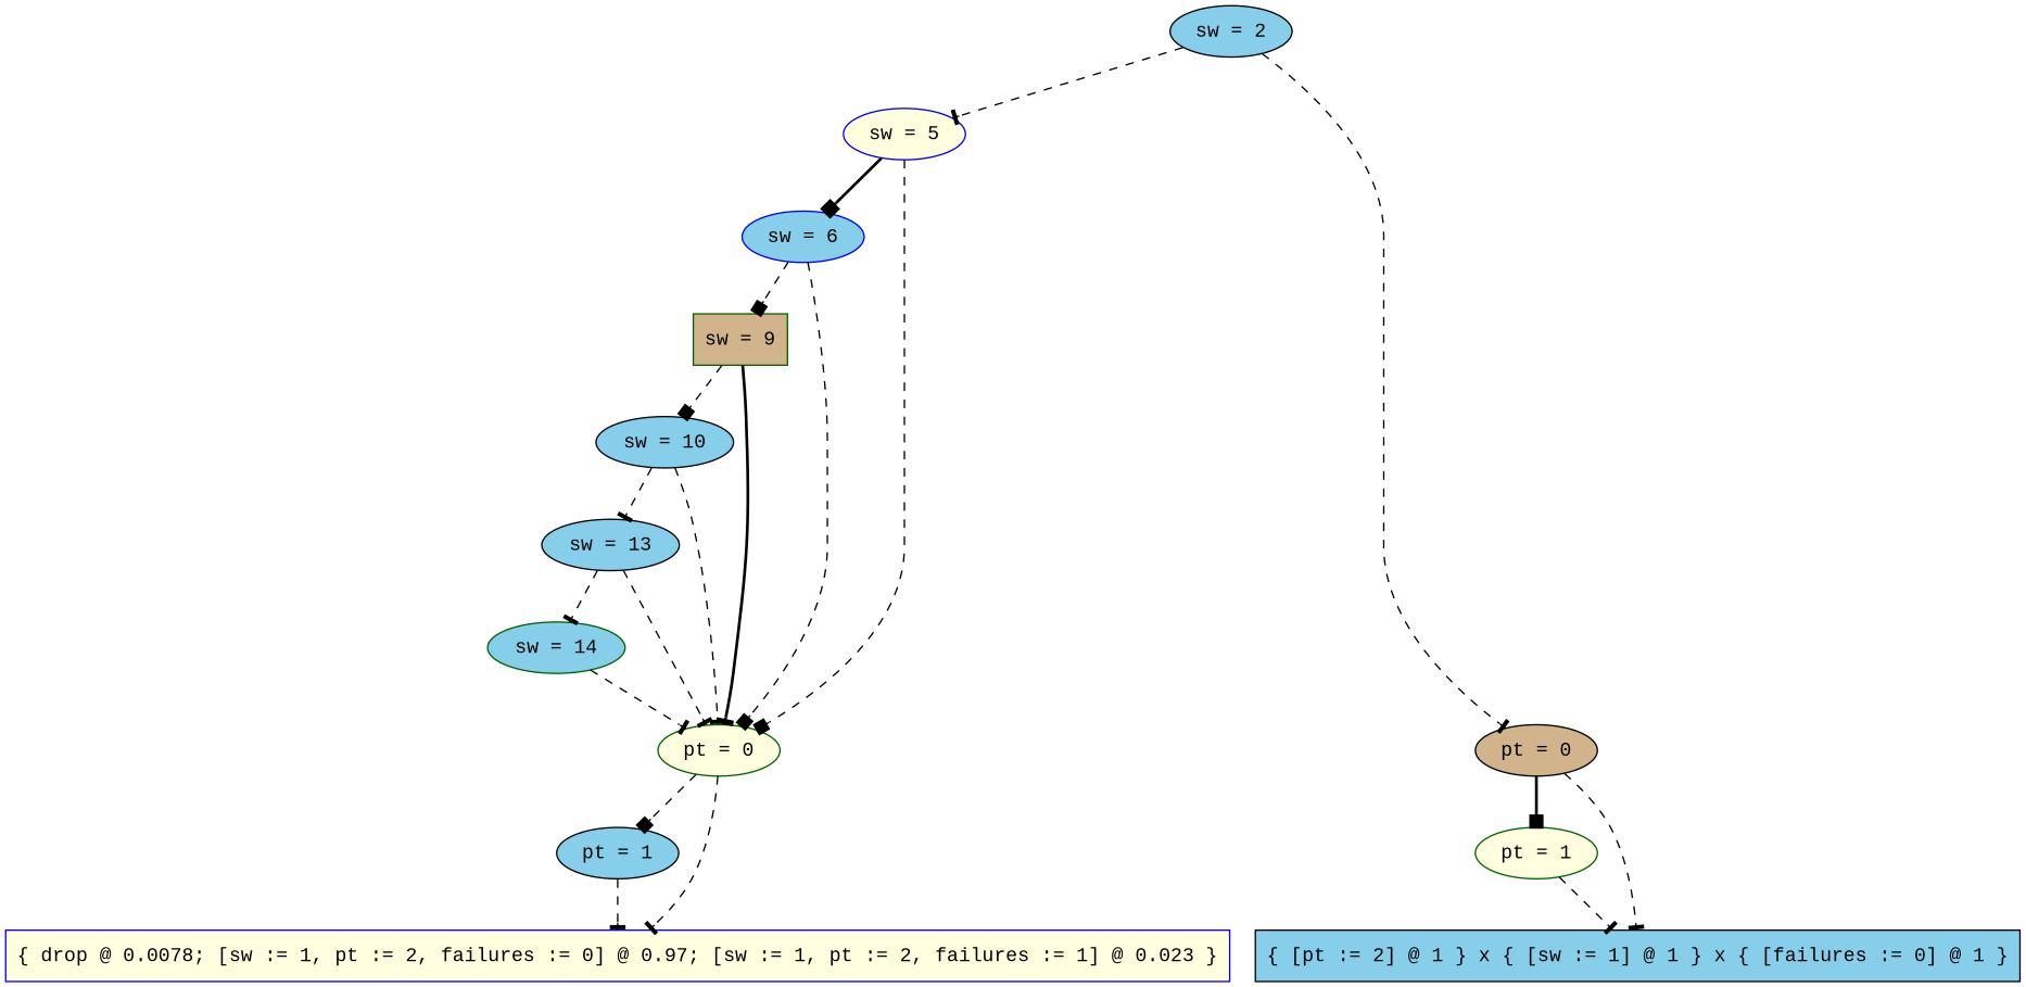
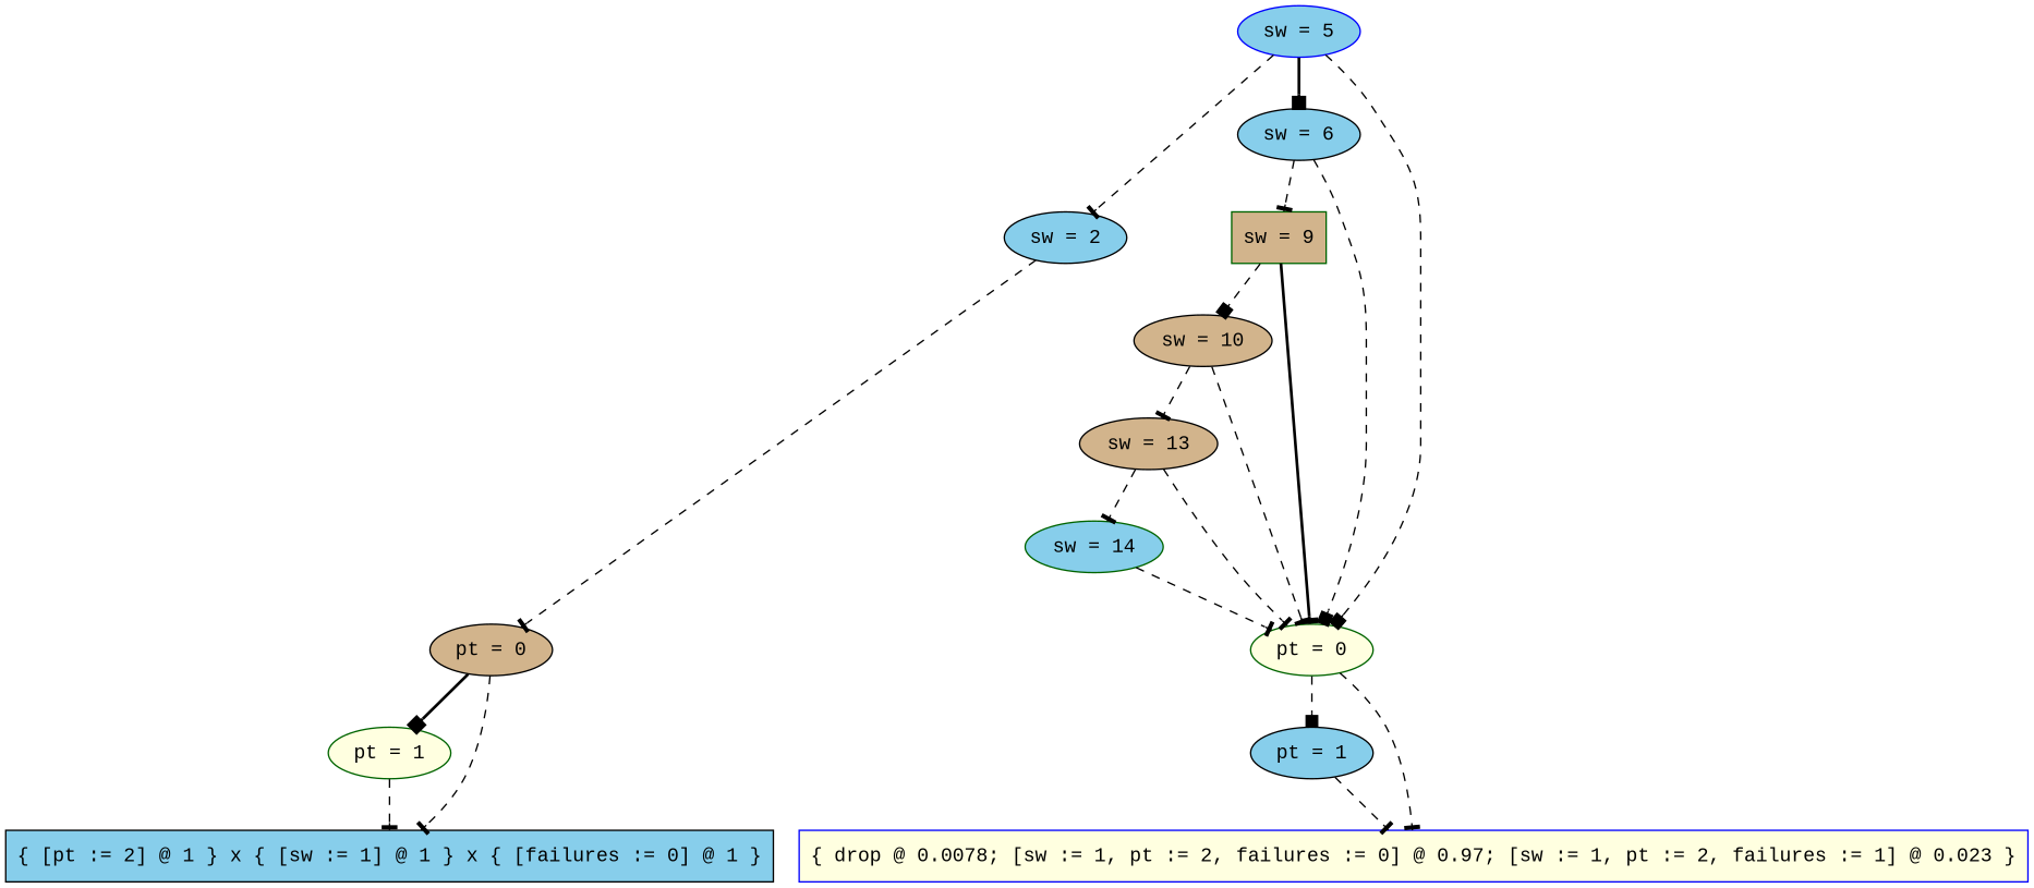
  digraph {
    fontname="Liberation Mono"
    node [color=black fillcolor=skyblue fontname="Liberation Mono" style=filled]
    edge [arrowhead=tee fontname="Liberation Mono" style=dashed]
-   n1 [label="sw = 10"]
+   n1 [fillcolor=tan label="sw = 10"]
    n2 [label="sw = 2"]
    n3 [color=darkgreen fillcolor=lightyellow label="pt = 1"]
    n4 [label="pt = 1"]
-   n5 [color=blue fillcolor=lightyellow label="sw = 5"]
+   n5 [color=blue label="sw = 5"]
    n6 [color=darkgreen fillcolor=tan label="sw = 9" shape=box]
    n7 [color=darkgreen label="sw = 14"]
-   n8 [label="sw = 13"]
-   n9 [color=blue label="sw = 6"]
+   n8 [fillcolor=tan label="sw = 13"]
+   n9 [label="sw = 6"]
    n10 [fillcolor=tan label="pt = 0"]
    n11 [color=darkgreen fillcolor=lightyellow label="pt = 0"]
    n12 [label="{ [pt := 2] @ 1 } x { [sw := 1] @ 1 } x { [failures := 0] @ 1 }" shape=box]
    n13 [color=blue fillcolor=lightyellow label="{ drop @ 0.0078; [sw := 1, pt := 2, failures := 0] @ 0.97; [sw := 1, pt := 2, failures := 1] @ 0.023 }" shape=box]
    subgraph sub_1 {
      rank=same
      n1
    }
    subgraph sub_2 {
      rank=same
      n2
    }
    subgraph sub_3 {
      rank=same
      n3
      n4
    }
    subgraph sub_4 {
      rank=same
      n5
    }
    subgraph sub_5 {
      rank=same
      n6
    }
    subgraph sub_6 {
      rank=same
      n7
    }
    subgraph sub_7 {
      rank=same
      n8
    }
    subgraph sub_8 {
      rank=same
      n9
    }
    subgraph sub_9 {
      rank=same
      n10
      n11
    }
    n1 -> n8
    n1 -> n11
-   n2 -> n5
+   n5 -> n2
    n2 -> n10
    n3 -> n12
    n4 -> n13
    n5 -> n9 [arrowhead=box style=bold]
    n5 -> n11 [arrowhead=box]
    n6 -> n1 [arrowhead=box]
    n6 -> n11 [style=bold]
    n7 -> n11
    n8 -> n7
    n8 -> n11
-   n9 -> n6 [arrowhead=box]
+   n9 -> n6
    n9 -> n11 [arrowhead=box]
    n10 -> n3 [arrowhead=box style=bold]
    n10 -> n12
    n11 -> n4 [arrowhead=box]
    n11 -> n13
  }
